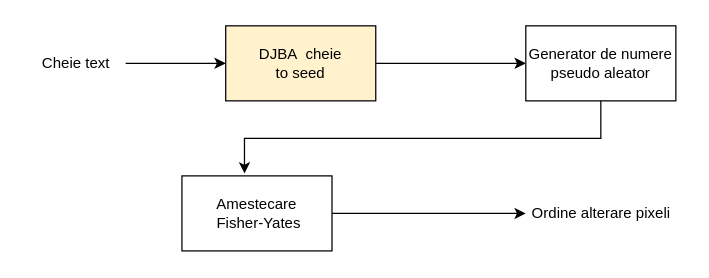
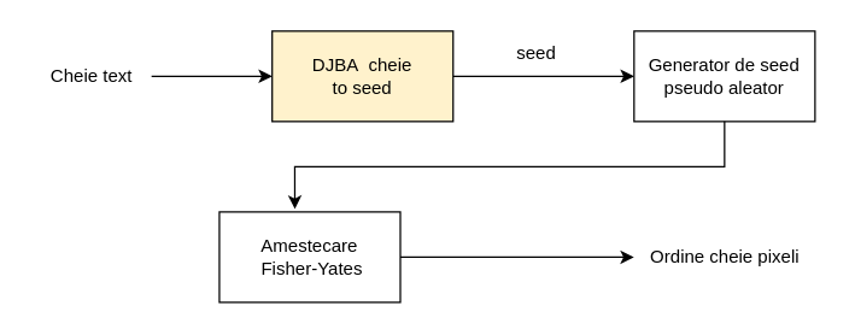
  <mxCell id="0" />
  <mxCell id="1" parent="0" />
  <mxCell id="2" value="" style="endArrow=classic;html=1;rounded=0;strokeColor=light-dark(#000000,#3333FF);" parent="1" edge="1"><mxGeometry width="50" height="50" relative="1" as="geometry"><mxPoint x="100" y="50" as="sourcePoint" /><mxPoint x="180" y="50" as="targetPoint" /></mxGeometry></mxCell>
  <mxCell id="3" style="edgeStyle=orthogonalEdgeStyle;rounded=0;orthogonalLoop=1;jettySize=auto;html=1;exitX=1;exitY=0.5;exitDx=0;exitDy=0;fillColor=light-dark(transparent,#3333FF);strokeColor=light-dark(#000000,#3333FF);" parent="1" source="4" edge="1"><mxGeometry relative="1" as="geometry"><mxPoint x="420" y="50" as="targetPoint" /></mxGeometry></mxCell>
  <mxCell id="4" value="DJBA&amp;nbsp; cheie&lt;br&gt;to seed" style="rounded=0;whiteSpace=wrap;html=1;fillColor=#fff2cc;" parent="1" vertex="1"><mxGeometry x="180" y="20" width="120" height="60" as="geometry" /></mxCell>
  <mxCell id="5" value="&lt;font style=&quot;color: light-dark(rgb(0, 0, 0), rgb(51, 51, 255));&quot;&gt;Cheie text&lt;/font&gt;" style="text;html=1;align=center;verticalAlign=middle;resizable=0;points=[];autosize=1;strokeColor=none;fillColor=none;" parent="1" vertex="1"><mxGeometry x="20" y="35" width="80" height="30" as="geometry" /></mxCell>
- <mxCell id="7" value="Generator de numere pseudo aleator" style="rounded=0;whiteSpace=wrap;html=1;" parent="1" vertex="1"><mxGeometry x="420" y="20" width="120" height="60" as="geometry" /></mxCell>
+ <mxCell id="6" value="&lt;font style=&quot;color: light-dark(rgb(0, 0, 0), rgb(51, 51, 255));&quot;&gt;seed&lt;/font&gt;" style="text;html=1;align=center;verticalAlign=middle;resizable=0;points=[];autosize=1;strokeColor=none;fillColor=none;" parent="1" vertex="1"><mxGeometry x="330" y="20" width="50" height="30" as="geometry" /></mxCell>
+ <mxCell id="7" value="Generator de seed pseudo aleator" style="rounded=0;whiteSpace=wrap;html=1;" parent="1" vertex="1"><mxGeometry x="420" y="20" width="120" height="60" as="geometry" /></mxCell>
  <mxCell id="8" style="edgeStyle=orthogonalEdgeStyle;rounded=0;orthogonalLoop=1;jettySize=auto;html=1;exitX=1;exitY=0.5;exitDx=0;exitDy=0;entryX=0.038;entryY=0.5;entryDx=0;entryDy=0;entryPerimeter=0;strokeColor=light-dark(#000000,#0000FF);" parent="1" source="9" target="11" edge="1"><mxGeometry relative="1" as="geometry"><mxPoint x="410" y="170" as="targetPoint" /></mxGeometry></mxCell>
  <mxCell id="9" value="Amestecare&lt;div&gt;&amp;nbsp;Fisher-Yates&lt;/div&gt;" style="rounded=0;whiteSpace=wrap;html=1;" parent="1" vertex="1"><mxGeometry x="145" y="140" width="120" height="60" as="geometry" /></mxCell>
  <mxCell id="10" style="edgeStyle=orthogonalEdgeStyle;rounded=0;orthogonalLoop=1;jettySize=auto;html=1;exitX=0.5;exitY=1;exitDx=0;exitDy=0;entryX=0.417;entryY=-0.033;entryDx=0;entryDy=0;entryPerimeter=0;strokeColor=light-dark(#000000,#3333FF);" parent="1" source="7" target="9" edge="1"><mxGeometry relative="1" as="geometry" /></mxCell>
- <mxCell id="11" value="&lt;font style=&quot;color: light-dark(rgb(0, 0, 0), rgb(51, 51, 255));&quot;&gt;Ordine alterare pixeli&lt;/font&gt;" style="text;html=1;align=center;verticalAlign=middle;resizable=0;points=[];autosize=1;strokeColor=none;fillColor=none;" parent="1" vertex="1"><mxGeometry x="415" y="155" width="130" height="30" as="geometry" /></mxCell>
+ <mxCell id="11" value="&lt;font style=&quot;color: light-dark(rgb(0, 0, 0), rgb(51, 51, 255));&quot;&gt;Ordine cheie pixeli&lt;/font&gt;" style="text;html=1;align=center;verticalAlign=middle;resizable=0;points=[];autosize=1;strokeColor=none;fillColor=none;" parent="1" vertex="1"><mxGeometry x="415" y="155" width="130" height="30" as="geometry" /></mxCell>
